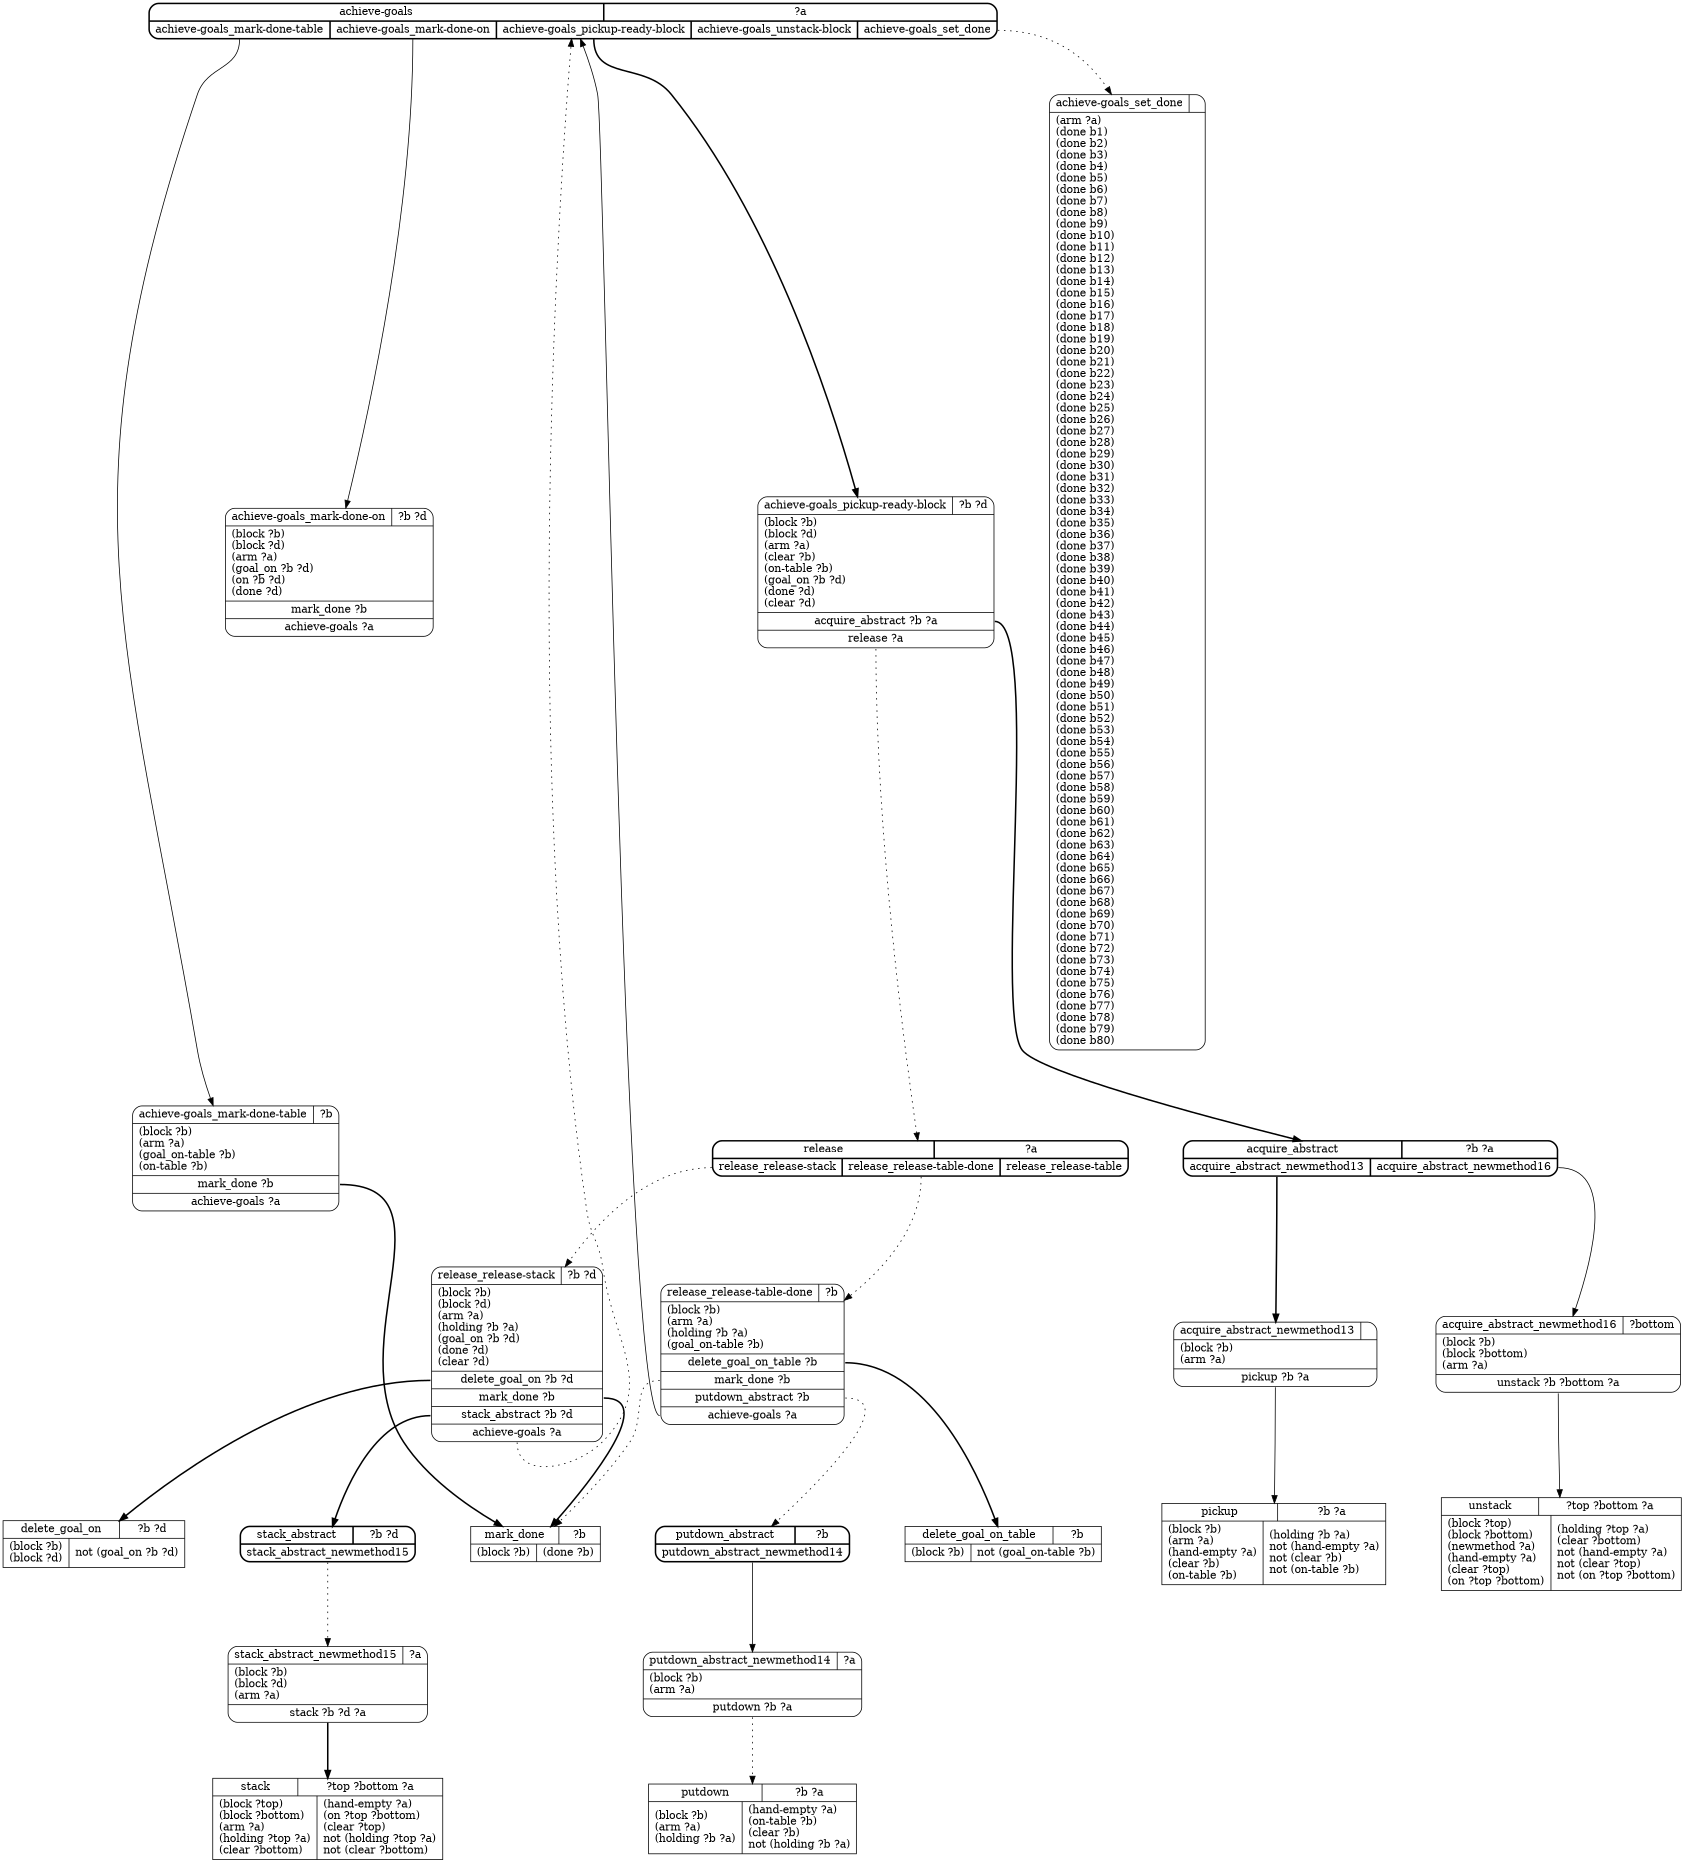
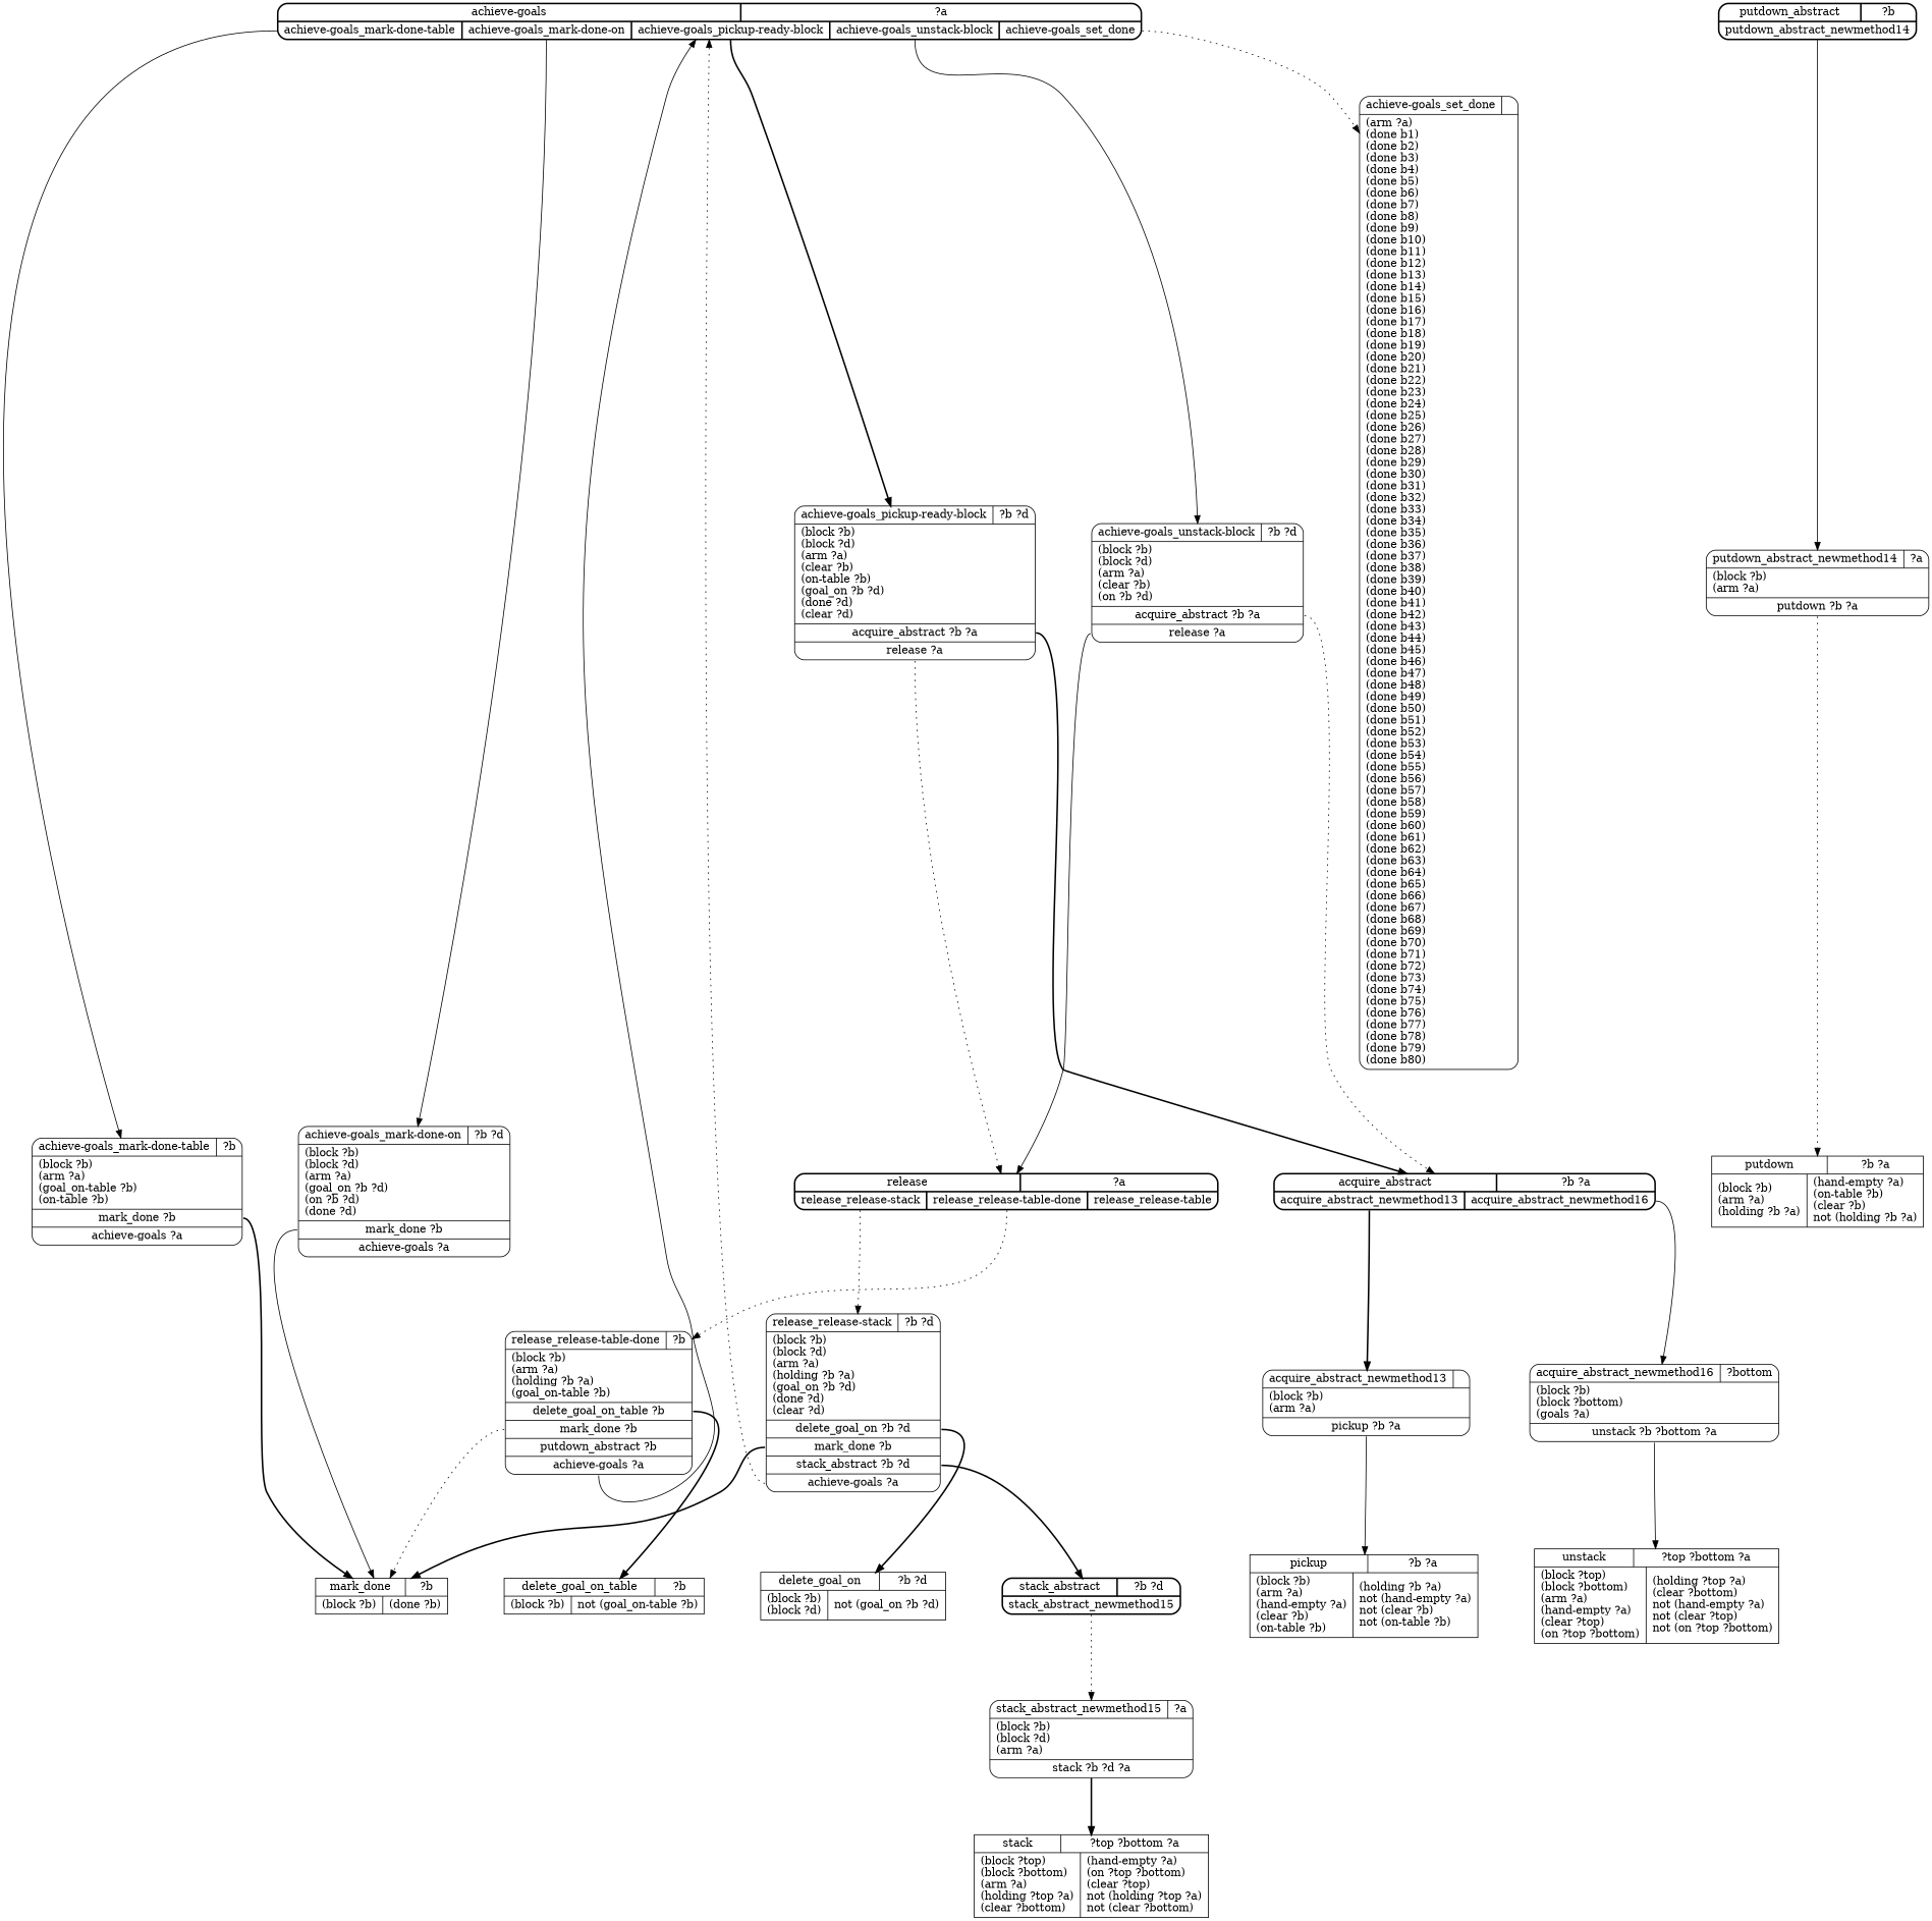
  digraph {
    nodesep=1
    ranksep=1
    node [shape=Mrecord]
    edge [style=solid tailport=n0]
    n1 [label="{{mark_done|?b}|{(block ?b)\l|(done ?b)\l}}" shape=record]
    n2 [label="{{delete_goal_on|?b ?d}|{(block ?b)\l(block ?d)\l|not (goal_on ?b ?d)\l}}" shape=record]
    n3 [label="{{delete_goal_on_table|?b}|{(block ?b)\l|not (goal_on-table ?b)\l}}" shape=record]
    n4 [label="{{pickup|?b ?a}|{(block ?b)\l(arm ?a)\l(hand-empty ?a)\l(clear ?b)\l(on-table ?b)\l|(holding ?b ?a)\lnot (hand-empty ?a)\lnot (clear ?b)\lnot (on-table ?b)\l}}" shape=record]
    n5 [label="{{putdown|?b ?a}|{(block ?b)\l(arm ?a)\l(holding ?b ?a)\l|(hand-empty ?a)\l(on-table ?b)\l(clear ?b)\lnot (holding ?b ?a)\l}}" shape=record]
    n6 [label="{{stack|?top ?bottom ?a}|{(block ?top)\l(block ?bottom)\l(arm ?a)\l(holding ?top ?a)\l(clear ?bottom)\l|(hand-empty ?a)\l(on ?top ?bottom)\l(clear ?top)\lnot (holding ?top ?a)\lnot (clear ?bottom)\l}}" shape=record]
-   n7 [label="{{unstack|?top ?bottom ?a}|{(block ?top)\l(block ?bottom)\l(newmethod ?a)\l(hand-empty ?a)\l(clear ?top)\l(on ?top ?bottom)\l|(holding ?top ?a)\l(clear ?bottom)\lnot (hand-empty ?a)\lnot (clear ?top)\lnot (on ?top ?bottom)\l}}" shape=record]
+   n7 [label="{{unstack|?top ?bottom ?a}|{(block ?top)\l(block ?bottom)\l(arm ?a)\l(hand-empty ?a)\l(clear ?top)\l(on ?top ?bottom)\l|(holding ?top ?a)\l(clear ?bottom)\lnot (hand-empty ?a)\lnot (clear ?top)\lnot (on ?top ?bottom)\l}}" shape=record]
    n8 [label="{{achieve-goals|?a}|{<n0>achieve-goals_mark-done-table|<n1>achieve-goals_mark-done-on|<n2>achieve-goals_pickup-ready-block|<n3>achieve-goals_unstack-block|<n4>achieve-goals_set_done}}" style=bold]
    n9 [label="{{achieve-goals_mark-done-table|?b}|(block ?b)\l(arm ?a)\l(goal_on-table ?b)\l(on-table ?b)\l|<n0>mark_done ?b|<n1>achieve-goals ?a}"]
    n10 [label="{{achieve-goals_mark-done-on|?b ?d}|(block ?b)\l(block ?d)\l(arm ?a)\l(goal_on ?b ?d)\l(on ?b ?d)\l(done ?d)\l|<n0>mark_done ?b|<n1>achieve-goals ?a}"]
    n11 [label="{{achieve-goals_pickup-ready-block|?b ?d}|(block ?b)\l(block ?d)\l(arm ?a)\l(clear ?b)\l(on-table ?b)\l(goal_on ?b ?d)\l(done ?d)\l(clear ?d)\l|<n0>acquire_abstract ?b ?a|<n1>release ?a}"]
+   n12 [label="{{achieve-goals_unstack-block|?b ?d}|(block ?b)\l(block ?d)\l(arm ?a)\l(clear ?b)\l(on ?b ?d)\l|<n0>acquire_abstract ?b ?a|<n1>release ?a}"]
    n13 [label="{{achieve-goals_set_done|}|(arm ?a)\l(done b1)\l(done b2)\l(done b3)\l(done b4)\l(done b5)\l(done b6)\l(done b7)\l(done b8)\l(done b9)\l(done b10)\l(done b11)\l(done b12)\l(done b13)\l(done b14)\l(done b15)\l(done b16)\l(done b17)\l(done b18)\l(done b19)\l(done b20)\l(done b21)\l(done b22)\l(done b23)\l(done b24)\l(done b25)\l(done b26)\l(done b27)\l(done b28)\l(done b29)\l(done b30)\l(done b31)\l(done b32)\l(done b33)\l(done b34)\l(done b35)\l(done b36)\l(done b37)\l(done b38)\l(done b39)\l(done b40)\l(done b41)\l(done b42)\l(done b43)\l(done b44)\l(done b45)\l(done b46)\l(done b47)\l(done b48)\l(done b49)\l(done b50)\l(done b51)\l(done b52)\l(done b53)\l(done b54)\l(done b55)\l(done b56)\l(done b57)\l(done b58)\l(done b59)\l(done b60)\l(done b61)\l(done b62)\l(done b63)\l(done b64)\l(done b65)\l(done b66)\l(done b67)\l(done b68)\l(done b69)\l(done b70)\l(done b71)\l(done b72)\l(done b73)\l(done b74)\l(done b75)\l(done b76)\l(done b77)\l(done b78)\l(done b79)\l(done b80)\l}"]
    n14 [label="{{acquire_abstract|?b ?a}|{<n0>acquire_abstract_newmethod13|<n1>acquire_abstract_newmethod16}}" style=bold]
    n15 [label="{{release|?a}|{<n0>release_release-stack|<n1>release_release-table-done|<n2>release_release-table}}" style=bold]
    n16 [label="{{acquire_abstract_newmethod13|}|(block ?b)\l(arm ?a)\l|<n0>pickup ?b ?a}"]
-   n17 [label="{{acquire_abstract_newmethod16|?bottom}|(block ?b)\l(block ?bottom)\l(arm ?a)\l|<n0>unstack ?b ?bottom ?a}"]
+   n17 [label="{{acquire_abstract_newmethod16|?bottom}|(block ?b)\l(block ?bottom)\l(goals ?a)\l|<n0>unstack ?b ?bottom ?a}"]
    n18 [label="{{release_release-stack|?b ?d}|(block ?b)\l(block ?d)\l(arm ?a)\l(holding ?b ?a)\l(goal_on ?b ?d)\l(done ?d)\l(clear ?d)\l|<n0>delete_goal_on ?b ?d|<n1>mark_done ?b|<n2>stack_abstract ?b ?d|<n3>achieve-goals ?a}"]
    n19 [label="{{release_release-table-done|?b}|(block ?b)\l(arm ?a)\l(holding ?b ?a)\l(goal_on-table ?b)\l|<n0>delete_goal_on_table ?b|<n1>mark_done ?b|<n2>putdown_abstract ?b|<n3>achieve-goals ?a}"]
    n20 [label="{{stack_abstract|?b ?d}|{<n0>stack_abstract_newmethod15}}" style=bold]
    n21 [label="{{putdown_abstract|?b}|{<n0>putdown_abstract_newmethod14}}" style=bold]
    n22 [label="{{stack_abstract_newmethod15|?a}|(block ?b)\l(block ?d)\l(arm ?a)\l|<n0>stack ?b ?d ?a}"]
    n23 [label="{{putdown_abstract_newmethod14|?a}|(block ?b)\l(arm ?a)\l|<n0>putdown ?b ?a}"]
    n8 -> n9
    n8 -> n10 [tailport=n1]
    n8 -> n11 [style=bold tailport=n2]
+   n8 -> n12 [tailport=n3]
    n8 -> n13 [style=dotted tailport=n4]
    n9 -> n1 [style=bold]
+   n10 -> n1
    n11 -> n14 [style=bold]
    n11 -> n15 [style=dotted tailport=n1]
+   n12 -> n14 [style=dotted]
+   n12 -> n15 [tailport=n1]
    n14 -> n16 [style=bold]
    n14 -> n17 [tailport=n1]
    n15 -> n18 [style=dotted]
    n15 -> n19 [style=dotted tailport=n1]
    n16 -> n4
    n17 -> n7
    n18 -> n1 [style=bold tailport=n1]
    n18 -> n2 [style=bold]
    n18 -> n8 [style=dotted tailport=n3]
    n18 -> n20 [style=bold tailport=n2]
    n19 -> n1 [style=dotted tailport=n1]
    n19 -> n3 [style=bold]
    n19 -> n8 [tailport=n3]
-   n19 -> n21 [style=dotted tailport=n2]
    n20 -> n22 [style=dotted]
    n21 -> n23
    n22 -> n6 [style=bold]
    n23 -> n5 [style=dotted]
  }
